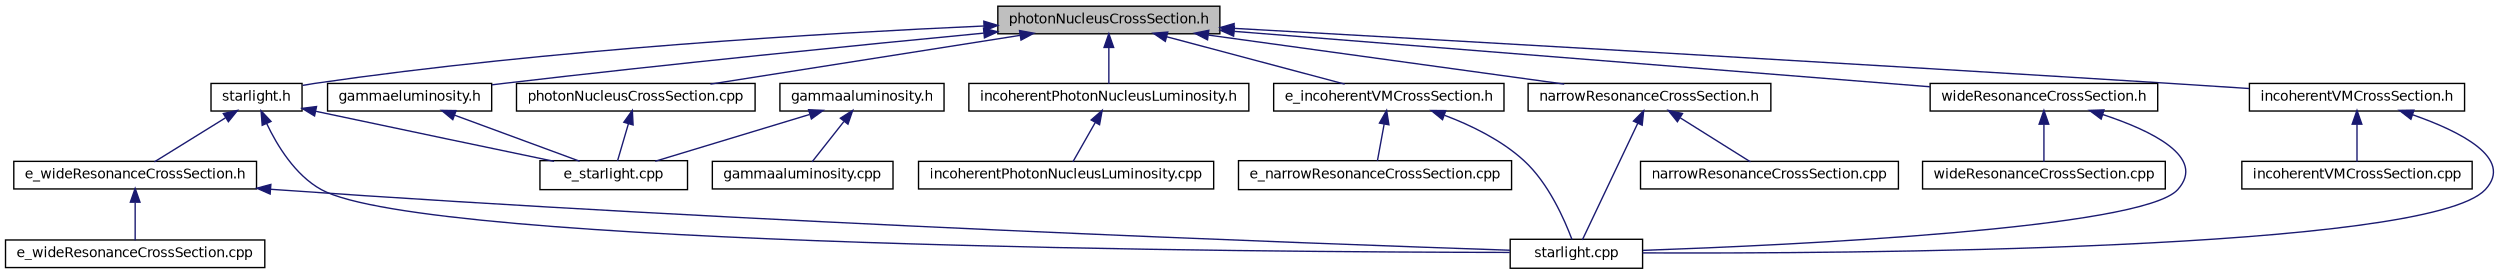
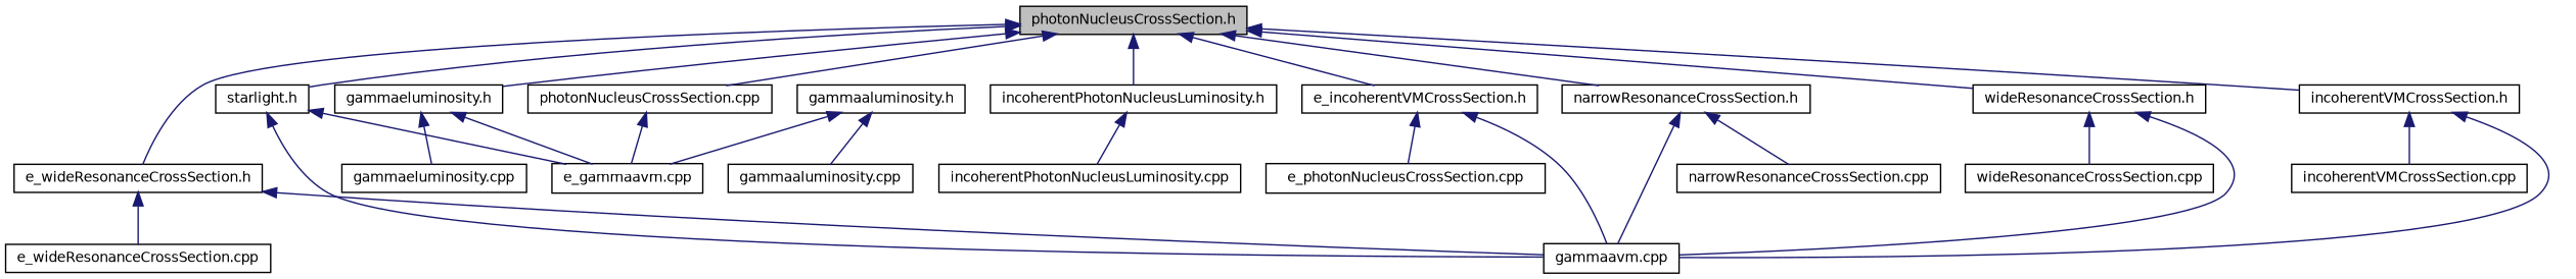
  digraph {
    node [color=black fontname=Helvetica fontsize=10 shape=record]
    edge [color=midnightblue dir=back fontname=Helvetica fontsize=10 labelfontname=Helvetica labelfontsize=10 style=solid]
    n1 [fillcolor=grey75 fontcolor=black height=0.2 label="photonNucleusCrossSection.h" style=filled width=0.4]
    n2 [height=0.2 label="e_incoherentVMCrossSection.h" width=0.4]
    n3 [height=0.2 label="e_wideResonanceCrossSection.h" width=0.4]
    n4 [height=0.2 label="starlight.h" width=0.4]
    n5 [height=0.2 label="gammaeluminosity.h" width=0.4]
    n6 [height=0.2 label="incoherentPhotonNucleusLuminosity.h" width=0.4]
    n7 [height=0.2 label="incoherentVMCrossSection.h" width=0.4]
    n8 [height=0.2 label="narrowResonanceCrossSection.h" width=0.4]
    n9 [height=0.2 label="wideResonanceCrossSection.h" width=0.4]
    n10 [height=0.2 label="photonNucleusCrossSection.cpp" width=0.4]
-   n11 [height=0.2 label="e_narrowResonanceCrossSection.cpp" width=0.4]
-   n12 [height=0.2 label="starlight.cpp" width=0.4]
+   n11 [height=0.2 label="e_photonNucleusCrossSection.cpp" width=0.4]
+   n12 [height=0.2 label="gammaavm.cpp" width=0.4]
    n13 [height=0.2 label="e_wideResonanceCrossSection.cpp" width=0.4]
    n14 [height=0.2 label="gammaaluminosity.h" width=0.4]
-   n15 [height=0.2 label="e_starlight.cpp" width=0.4]
+   n15 [height=0.2 label="e_gammaavm.cpp" width=0.4]
    n16 [height=0.2 label="gammaaluminosity.cpp" width=0.4]
+   n17 [height=0.2 label="gammaeluminosity.cpp" width=0.4]
    n18 [height=0.2 label="incoherentPhotonNucleusLuminosity.cpp" width=0.4]
    n19 [height=0.2 label="incoherentVMCrossSection.cpp" width=0.4]
    n20 [height=0.2 label="narrowResonanceCrossSection.cpp" width=0.4]
    n21 [height=0.2 label="wideResonanceCrossSection.cpp" width=0.4]
    n1 -> n2
-   n4 -> n3
+   n1 -> n3
    n1 -> n4
    n1 -> n5
    n1 -> n6
    n1 -> n7
    n1 -> n8
    n1 -> n9
    n1 -> n10
    n2 -> n11
    n2 -> n12
    n3 -> n12
    n3 -> n13
    n4 -> n12
    n4 -> n15
    n5 -> n15
+   n5 -> n17
    n6 -> n18
    n7 -> n12
    n7 -> n19
    n8 -> n12
    n8 -> n20
    n9 -> n12
    n9 -> n21
    n10 -> n15
    n14 -> n15
    n14 -> n16
  }
